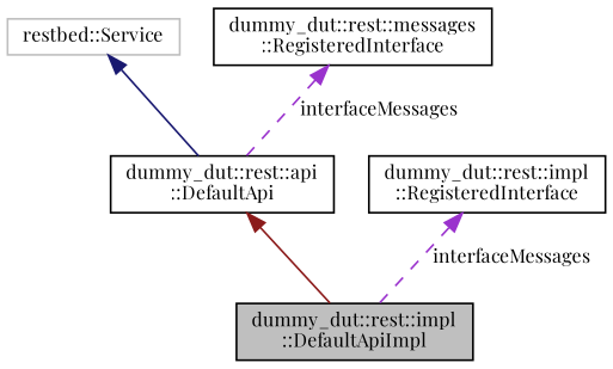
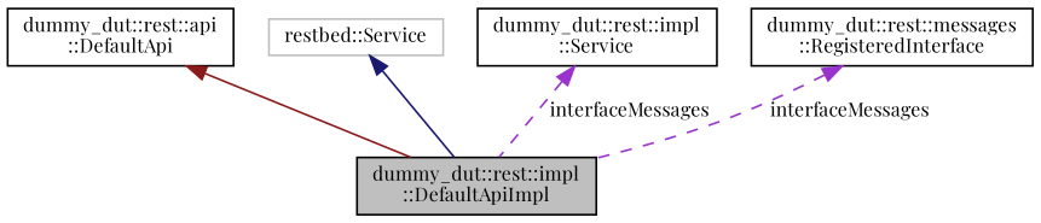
  digraph {
    fontname="Playfair Display"
    rankdir=TB
    node [color=black fillcolor=white fontname="Playfair Display" fontsize=10 shape=record style=filled]
    edge [color=darkorchid3 dir=back fontname="Playfair Display" fontsize=10 labelfontname=Helvetica labelfontsize=10 style=solid]
    n1 [fillcolor=grey75 fontcolor=black height=0.2 label="dummy_dut::rest::impl\l::DefaultApiImpl" width=0.4]
    n2 [height=0.2 label="dummy_dut::rest::api\l::DefaultApi" width=0.4]
    n3 [color=grey75 height=0.2 label="restbed::Service" width=0.4]
-   n4 [height=0.2 label="dummy_dut::rest::impl\l::RegisteredInterface" width=0.4]
+   n4 [height=0.2 label="dummy_dut::rest::impl\l::Service" width=0.4]
    n5 [height=0.2 label="dummy_dut::rest::messages\l::RegisteredInterface" width=0.4]
    n2 -> n1 [color=firebrick4]
-   n3 -> n2 [color=midnightblue]
+   n3 -> n1 [color=midnightblue]
    n4 -> n1 [label=" interfaceMessages" style=dashed]
-   n5 -> n2 [label=" interfaceMessages" style=dashed]
+   n5 -> n1 [label=" interfaceMessages" style=dashed]
  }
